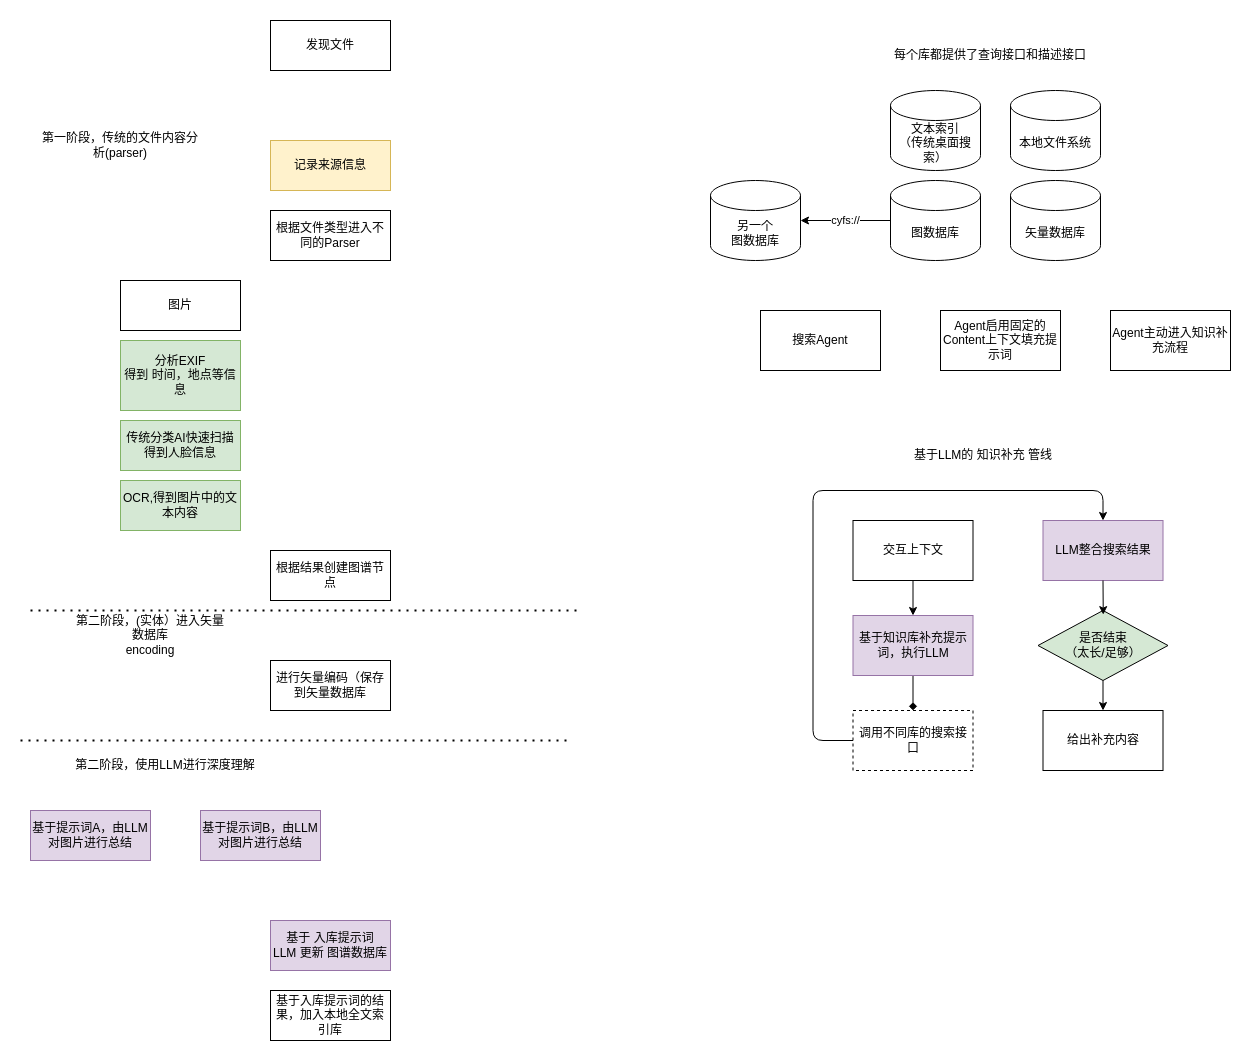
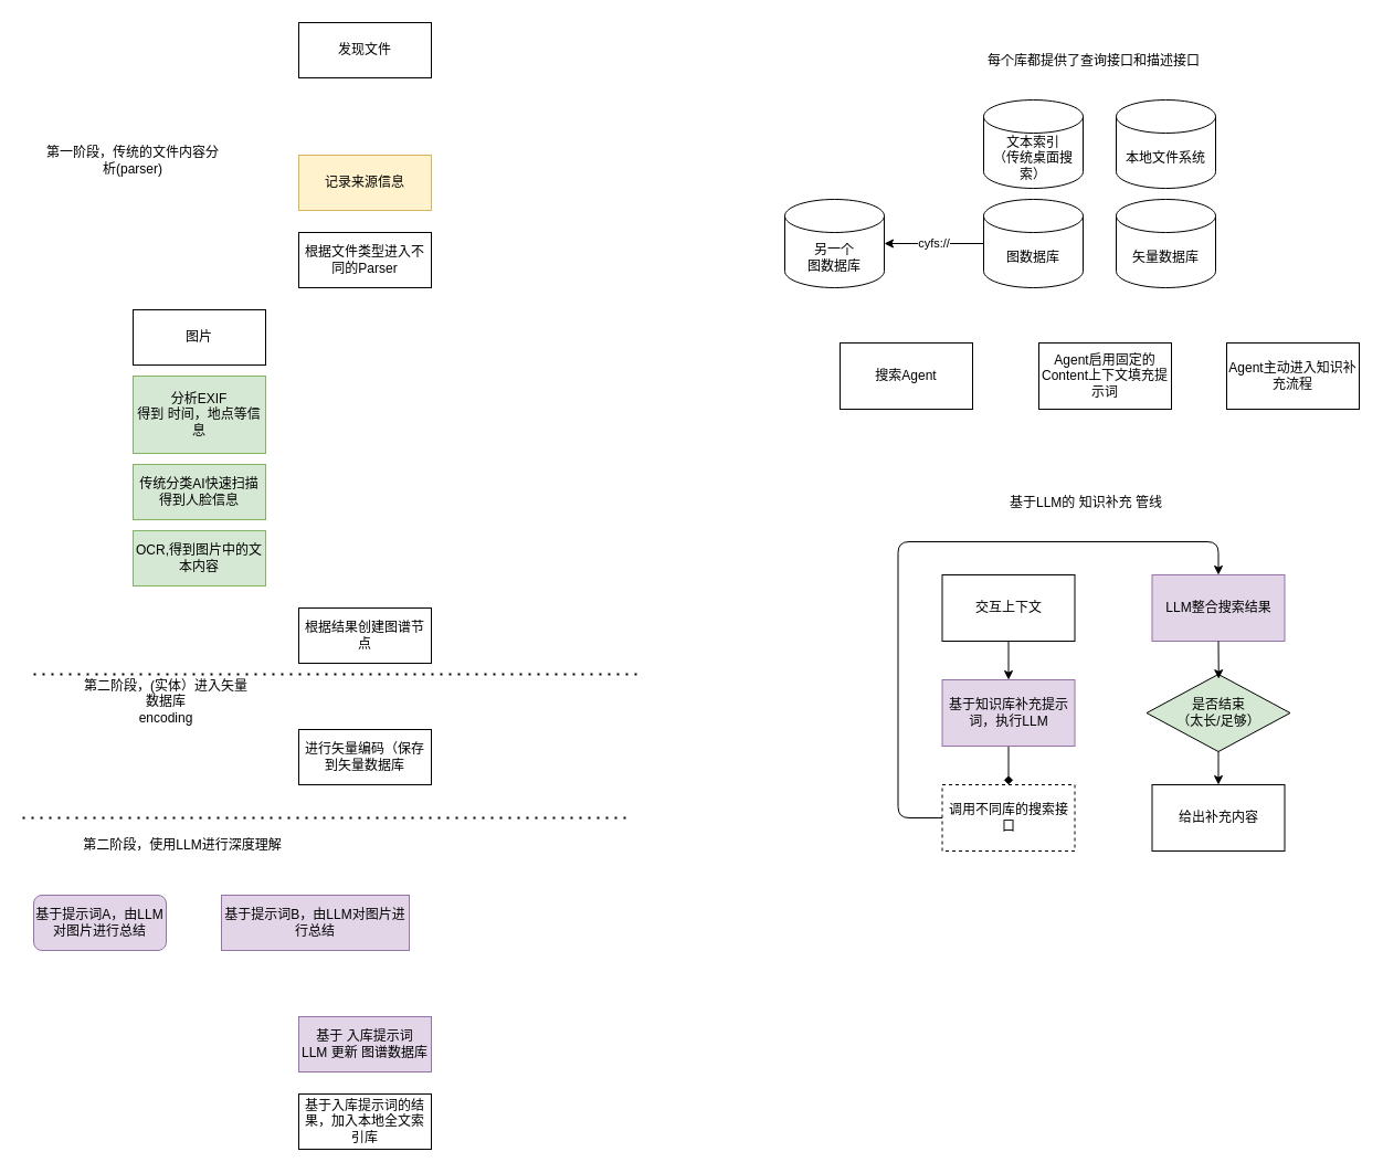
  <mxCell id="0" />
  <mxCell id="1" parent="0" />
  <mxCell id="2" value="发现文件" style="rounded=0;whiteSpace=wrap;html=1;" parent="1" vertex="1"><mxGeometry x="270" y="20" width="120" height="50" as="geometry" /></mxCell>
  <mxCell id="3" value="根据文件类型进入不同的Parser" style="rounded=0;whiteSpace=wrap;html=1;" parent="1" vertex="1"><mxGeometry x="270" y="210" width="120" height="50" as="geometry" /></mxCell>
  <mxCell id="4" value="图片" style="rounded=0;whiteSpace=wrap;html=1;" parent="1" vertex="1"><mxGeometry x="120" y="280" width="120" height="50" as="geometry" /></mxCell>
  <mxCell id="5" value="分析EXIF&lt;div&gt;得到 时间，地点等信息&lt;/div&gt;" style="rounded=0;whiteSpace=wrap;html=1;fillColor=#d5e8d4;strokeColor=#82b366;" parent="1" vertex="1"><mxGeometry x="120" y="340" width="120" height="70" as="geometry" /></mxCell>
  <mxCell id="6" value="记录来源信息" style="rounded=0;whiteSpace=wrap;html=1;fillColor=#fff2cc;strokeColor=#d6b656;" parent="1" vertex="1"><mxGeometry x="270" y="140" width="120" height="50" as="geometry" /></mxCell>
  <mxCell id="7" value="传统分类AI快速扫描&lt;div&gt;得到人脸信息&lt;/div&gt;" style="rounded=0;whiteSpace=wrap;html=1;fillColor=#d5e8d4;strokeColor=#82b366;" parent="1" vertex="1"><mxGeometry x="120" y="420" width="120" height="50" as="geometry" /></mxCell>
  <mxCell id="8" value="进行矢量编码（保存到矢量数据库" style="rounded=0;whiteSpace=wrap;html=1;" parent="1" vertex="1"><mxGeometry x="270" y="660" width="120" height="50" as="geometry" /></mxCell>
  <mxCell id="9" value="" style="endArrow=none;dashed=1;html=1;dashPattern=1 3;strokeWidth=2;" parent="1" edge="1"><mxGeometry width="50" height="50" relative="1" as="geometry"><mxPoint x="30" y="610" as="sourcePoint" /><mxPoint x="580" y="610" as="targetPoint" /></mxGeometry></mxCell>
  <mxCell id="10" value="第二阶段，(实体）进入&lt;span style=&quot;color: rgb(0, 0, 0);&quot;&gt;矢量&lt;/span&gt;数据库&lt;div&gt;encoding&lt;/div&gt;" style="text;html=1;align=center;verticalAlign=middle;whiteSpace=wrap;rounded=0;" parent="1" vertex="1"><mxGeometry x="70" y="620" width="160" height="30" as="geometry" /></mxCell>
  <mxCell id="11" value="" style="endArrow=none;dashed=1;html=1;dashPattern=1 3;strokeWidth=2;" parent="1" edge="1"><mxGeometry width="50" height="50" relative="1" as="geometry"><mxPoint x="20" y="740" as="sourcePoint" /><mxPoint x="570" y="740" as="targetPoint" /></mxGeometry></mxCell>
- <mxCell id="12" value="基于提示词A，由LLM对图片进行总结" style="rounded=0;whiteSpace=wrap;html=1;fillColor=#e1d5e7;strokeColor=#9673a6;" parent="1" vertex="1"><mxGeometry x="30" y="810" width="120" height="50" as="geometry" /></mxCell>
+ <mxCell id="12" value="基于提示词A，由LLM对图片进行总结" style="whiteSpace=wrap;html=1;fillColor=#e1d5e7;strokeColor=#9673a6;rounded=1;" parent="1" vertex="1"><mxGeometry x="30" y="810" width="120" height="50" as="geometry" /></mxCell>
  <mxCell id="13" value="OCR,得到图片中的文本内容" style="rounded=0;whiteSpace=wrap;html=1;fillColor=#d5e8d4;strokeColor=#82b366;" parent="1" vertex="1"><mxGeometry x="120" y="480" width="120" height="50" as="geometry" /></mxCell>
- <mxCell id="14" value="基于提示词B，由LLM对图片进行总结" style="rounded=0;whiteSpace=wrap;html=1;fillColor=#e1d5e7;strokeColor=#9673a6;" parent="1" vertex="1"><mxGeometry x="200" y="810" width="120" height="50" as="geometry" /></mxCell>
+ <mxCell id="14" value="基于提示词B，由LLM对图片进行总结" style="rounded=0;whiteSpace=wrap;html=1;fillColor=#e1d5e7;strokeColor=#9673a6;" parent="1" vertex="1"><mxGeometry x="200" y="810" width="170" height="50" as="geometry" /></mxCell>
  <mxCell id="15" value="基于 入库提示词&lt;div&gt;LLM 更新 图谱数据库&lt;/div&gt;" style="rounded=0;whiteSpace=wrap;html=1;fillColor=#e1d5e7;strokeColor=#9673a6;" parent="1" vertex="1"><mxGeometry x="270" y="920" width="120" height="50" as="geometry" /></mxCell>
  <mxCell id="16" value="根据结果创建图谱节点" style="rounded=0;whiteSpace=wrap;html=1;" parent="1" vertex="1"><mxGeometry x="270" y="550" width="120" height="50" as="geometry" /></mxCell>
  <mxCell id="17" value="基于入库提示词的结果，加入本地全文索引库" style="rounded=0;whiteSpace=wrap;html=1;" parent="1" vertex="1"><mxGeometry x="270" y="990" width="120" height="50" as="geometry" /></mxCell>
  <mxCell id="18" value="第一阶段，传统的文件内容分析(parser)" style="text;html=1;align=center;verticalAlign=middle;whiteSpace=wrap;rounded=0;" parent="1" vertex="1"><mxGeometry x="40" y="130" width="160" height="30" as="geometry" /></mxCell>
  <mxCell id="19" value="第二阶段，使用LLM进行深度理解" style="text;html=1;align=center;verticalAlign=middle;whiteSpace=wrap;rounded=0;" parent="1" vertex="1"><mxGeometry x="60" y="750" width="210" height="30" as="geometry" /></mxCell>
  <mxCell id="20" value="本地文件系统" style="shape=cylinder3;whiteSpace=wrap;html=1;boundedLbl=1;backgroundOutline=1;size=15;" vertex="1" parent="1"><mxGeometry x="1010" y="90" width="90" height="80" as="geometry" /></mxCell>
  <mxCell id="21" value="文本索引&lt;div&gt;（传统桌面搜索）&lt;/div&gt;" style="shape=cylinder3;whiteSpace=wrap;html=1;boundedLbl=1;backgroundOutline=1;size=15;" vertex="1" parent="1"><mxGeometry x="890" y="90" width="90" height="80" as="geometry" /></mxCell>
  <mxCell id="22" value="矢量数据库" style="shape=cylinder3;whiteSpace=wrap;html=1;boundedLbl=1;backgroundOutline=1;size=15;" vertex="1" parent="1"><mxGeometry x="1010" y="180" width="90" height="80" as="geometry" /></mxCell>
  <mxCell id="23" value="每个库都提供了查询接口和描述接口" style="text;html=1;align=center;verticalAlign=middle;whiteSpace=wrap;rounded=0;" vertex="1" parent="1"><mxGeometry x="890" y="40" width="200" height="30" as="geometry" /></mxCell>
  <mxCell id="24" value="cyfs://" style="edgeStyle=none;html=1;exitX=0;exitY=0.5;exitDx=0;exitDy=0;exitPerimeter=0;" edge="1" parent="1" source="25" target="41"><mxGeometry relative="1" as="geometry" /></mxCell>
  <mxCell id="25" value="图数据库" style="shape=cylinder3;whiteSpace=wrap;html=1;boundedLbl=1;backgroundOutline=1;size=15;" vertex="1" parent="1"><mxGeometry x="890" y="180" width="90" height="80" as="geometry" /></mxCell>
  <mxCell id="26" value="搜索Agent" style="rounded=0;whiteSpace=wrap;html=1;" vertex="1" parent="1"><mxGeometry x="760" y="310" width="120" height="60" as="geometry" /></mxCell>
  <mxCell id="27" value="Agent启用固定的 Content上下文填充提示词" style="rounded=0;whiteSpace=wrap;html=1;" vertex="1" parent="1"><mxGeometry x="940" y="310" width="120" height="60" as="geometry" /></mxCell>
  <mxCell id="28" value="Agent主动进入知识补充流程" style="rounded=0;whiteSpace=wrap;html=1;" vertex="1" parent="1"><mxGeometry x="1110" y="310" width="120" height="60" as="geometry" /></mxCell>
  <mxCell id="29" style="edgeStyle=none;html=1;exitX=0.5;exitY=1;exitDx=0;exitDy=0;" edge="1" parent="1" source="30" target="33"><mxGeometry relative="1" as="geometry" /></mxCell>
  <mxCell id="30" value="交互上下文" style="rounded=0;whiteSpace=wrap;html=1;" vertex="1" parent="1"><mxGeometry x="852.5" y="520" width="120" height="60" as="geometry" /></mxCell>
  <mxCell id="31" value="基于LLM的 知识补充 管线" style="text;html=1;align=center;verticalAlign=middle;whiteSpace=wrap;rounded=0;" vertex="1" parent="1"><mxGeometry x="912.5" y="440" width="140" height="30" as="geometry" /></mxCell>
  <mxCell id="32" style="edgeStyle=none;html=1;exitX=0.5;exitY=1;exitDx=0;exitDy=0;entryX=0.5;entryY=0;entryDx=0;entryDy=0;endArrow=diamond;" edge="1" parent="1" source="33" target="34"><mxGeometry relative="1" as="geometry" /></mxCell>
  <mxCell id="33" value="基于知识库补充提示词，执行LLM" style="rounded=0;whiteSpace=wrap;html=1;fillColor=#e1d5e7;strokeColor=#9673a6;" vertex="1" parent="1"><mxGeometry x="852.5" y="615" width="120" height="60" as="geometry" /></mxCell>
  <mxCell id="34" value="调用不同库的搜索接口" style="rounded=0;whiteSpace=wrap;html=1;dashed=1;" vertex="1" parent="1"><mxGeometry x="852.5" y="710" width="120" height="60" as="geometry" /></mxCell>
  <mxCell id="35" value="LLM整合搜索结果" style="rounded=0;whiteSpace=wrap;html=1;fillColor=#e1d5e7;strokeColor=#9673a6;" vertex="1" parent="1"><mxGeometry x="1042.5" y="520" width="120" height="60" as="geometry" /></mxCell>
  <mxCell id="36" style="edgeStyle=none;html=1;exitX=0.5;exitY=1;exitDx=0;exitDy=0;" edge="1" parent="1" source="37" target="38"><mxGeometry relative="1" as="geometry" /></mxCell>
  <mxCell id="37" value="是否结束&lt;div&gt;（太长/足够）&lt;/div&gt;" style="rhombus;whiteSpace=wrap;html=1;fillColor=#d5e8d4;" vertex="1" parent="1"><mxGeometry x="1037.5" y="610" width="130" height="70" as="geometry" /></mxCell>
  <mxCell id="38" value="给出补充内容" style="rounded=0;whiteSpace=wrap;html=1;" vertex="1" parent="1"><mxGeometry x="1042.5" y="710" width="120" height="60" as="geometry" /></mxCell>
  <mxCell id="39" style="edgeStyle=none;html=1;exitX=0.5;exitY=1;exitDx=0;exitDy=0;entryX=0.502;entryY=0.059;entryDx=0;entryDy=0;entryPerimeter=0;" edge="1" parent="1" source="35" target="37"><mxGeometry relative="1" as="geometry" /></mxCell>
  <mxCell id="40" value="" style="endArrow=classic;html=1;exitX=0;exitY=0.5;exitDx=0;exitDy=0;entryX=0.5;entryY=0;entryDx=0;entryDy=0;edgeStyle=orthogonalEdgeStyle;" edge="1" parent="1" source="34" target="35"><mxGeometry width="50" height="50" relative="1" as="geometry"><mxPoint x="812.5" y="710" as="sourcePoint" /><mxPoint x="862.5" y="660" as="targetPoint" /><Array as="points"><mxPoint x="812.5" y="740" /><mxPoint x="812.5" y="490" /><mxPoint x="1102.5" y="490" /></Array></mxGeometry></mxCell>
  <mxCell id="41" value="&lt;div&gt;另一个&lt;/div&gt;图数据库" style="shape=cylinder3;whiteSpace=wrap;html=1;boundedLbl=1;backgroundOutline=1;size=15;" vertex="1" parent="1"><mxGeometry x="710" y="180" width="90" height="80" as="geometry" /></mxCell>
